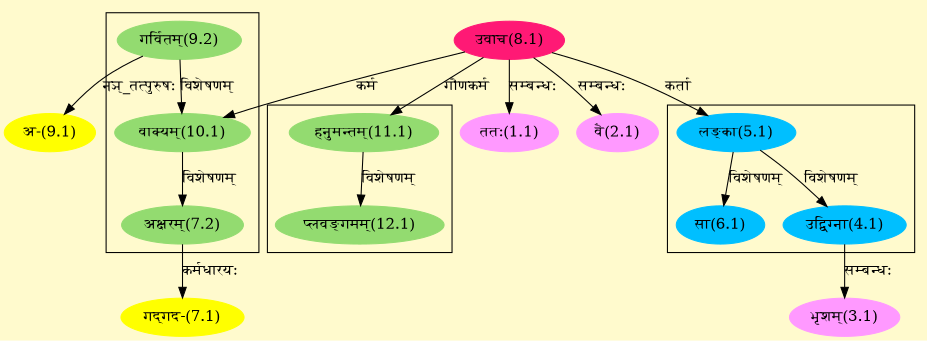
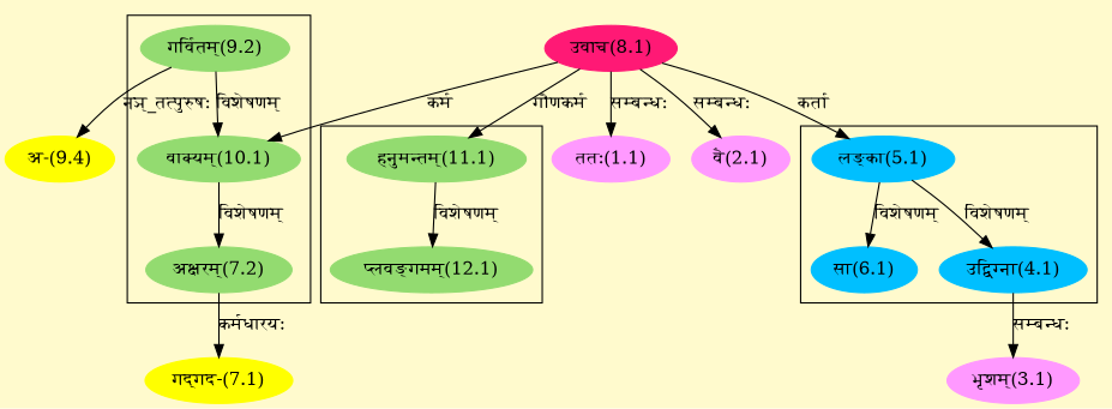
  digraph {
    bgcolor=lemonchiffon1
    compound=true
    rankdir=BT
    node [color="#93DB70" style=filled]
    edge [dir=back]
    n1 [color="#00BFFF" label="उद्विग्ना(4.1)"]
    n2 [color="#00BFFF" label="लङ्का(5.1)"]
    n3 [color="#00BFFF" label="सा(6.1)"]
    n4 [label="अक्षरम्(7.2)"]
    n5 [label="वाक्यम्(10.1)"]
    n6 [label="गर्वितम्(9.2)"]
    n7 [label="प्लवङ्गमम्(12.1)"]
    n8 [label="हनुमन्तम्(11.1)"]
    n9 [color="#FF1975" label="उवाच(8.1)"]
    n10 [color="#FF99FF" label="ततः(1.1)"]
    n11 [color="#FF99FF" label="वै(2.1)"]
    n12 [color="#FF99FF" label="भृशम्(3.1)"]
    n13 [color="#FFFF00" label="गद्गद-(7.1)"]
-   n14 [color="#FFFF00" label="अ-(9.1)"]
+   n14 [color="#FFFF00" label="अ-(9.4)"]
    subgraph cluster_1 {
      n1
      n2
      n3
    }
    subgraph cluster_2 {
      n4
      n5
      n6
    }
    subgraph cluster_3 {
      n7
      n8
    }
    n1 -> n2 [label="विशेषणम्"]
    n2 -> n9 [label="कर्ता"]
    n3 -> n2 [label="विशेषणम्"]
    n4 -> n5 [label="विशेषणम्"]
    n5 -> n6 [label="विशेषणम्"]
    n5 -> n9 [label="कर्म"]
    n7 -> n8 [label="विशेषणम्"]
    n8 -> n9 [label="गौणकर्म"]
    n10 -> n9 [label="सम्बन्धः"]
    n11 -> n9 [label="सम्बन्धः"]
    n12 -> n1 [label="सम्बन्धः"]
    n13 -> n4 [label="कर्मधारयः"]
    n14 -> n6 [label="नञ्_तत्पुरुषः"]
  }
